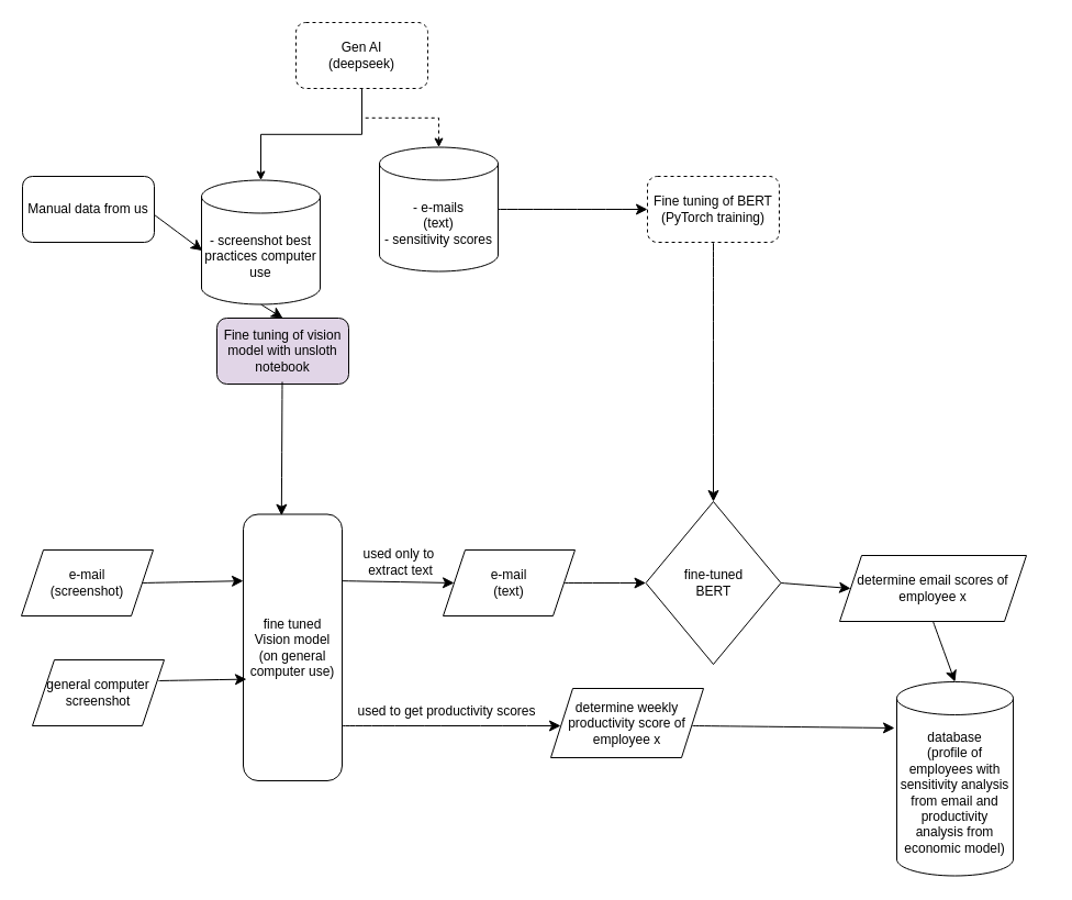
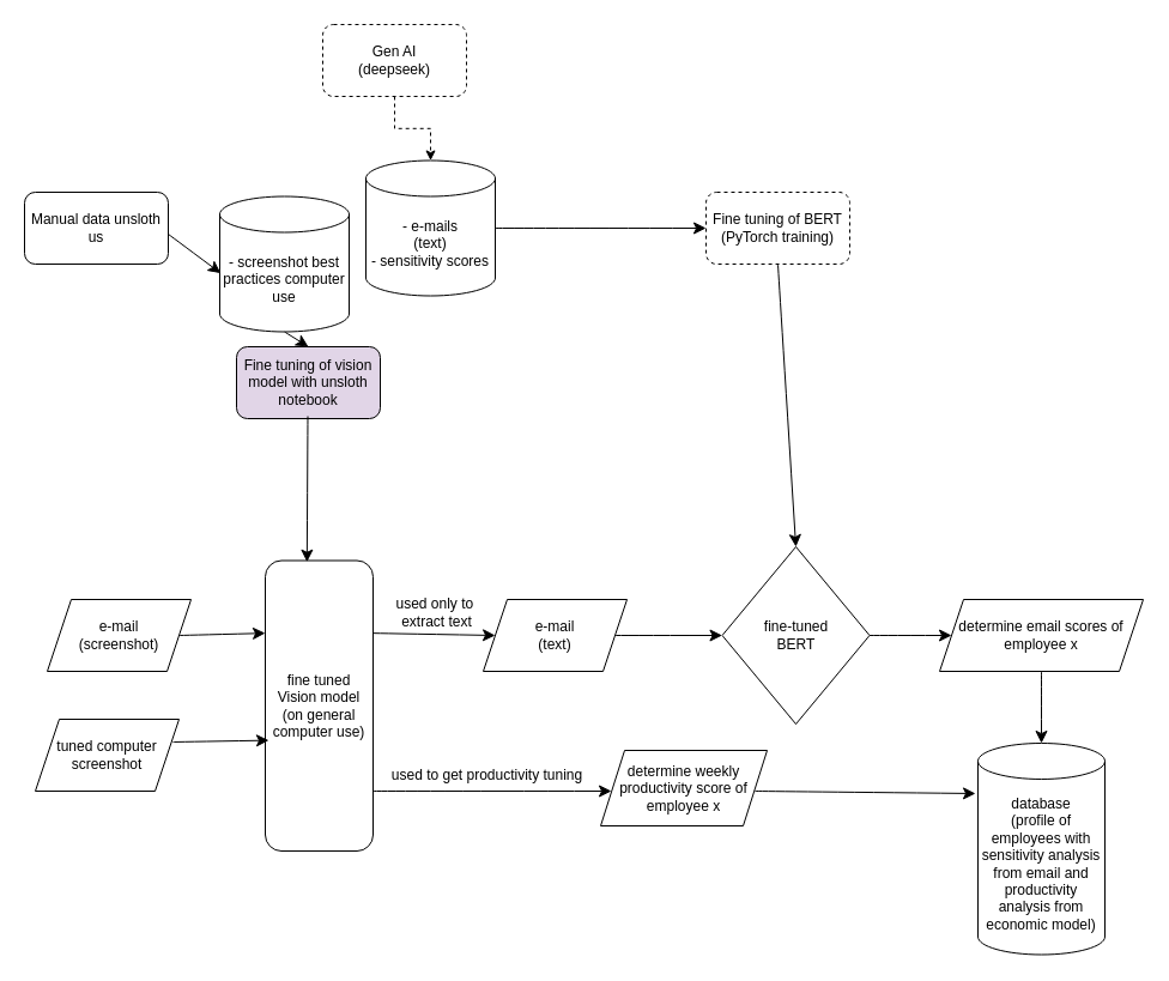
  <mxCell id="0" />
  <mxCell id="1" parent="0" />
- <mxCell id="2" style="edgeStyle=orthogonalEdgeStyle;rounded=0;orthogonalLoop=1;jettySize=auto;html=1;exitX=0.5;exitY=1;exitDx=0;exitDy=0;" edge="1" parent="1" source="4" target="27"><mxGeometry relative="1" as="geometry" /></mxCell>
  <mxCell id="3" style="edgeStyle=orthogonalEdgeStyle;rounded=0;orthogonalLoop=1;jettySize=auto;html=1;exitX=0.5;exitY=1;exitDx=0;exitDy=0;dashed=1;" edge="1" parent="1" source="4" target="5"><mxGeometry relative="1" as="geometry" /></mxCell>
  <mxCell id="4" value="Gen AI&lt;br&gt;(deepseek)" style="rounded=1;whiteSpace=wrap;html=1;dashed=1;" parent="1" vertex="1"><mxGeometry x="269" y="20" width="120" height="60" as="geometry" /></mxCell>
- <mxCell id="5" value="&lt;div&gt;- e-mails&lt;/div&gt;&lt;div&gt;(text)&lt;/div&gt;&lt;div&gt;- sensitivity scores&lt;/div&gt;" style="shape=cylinder3;whiteSpace=wrap;html=1;boundedLbl=1;backgroundOutline=1;size=15;" parent="1" vertex="1"><mxGeometry x="345" y="133.5" width="108" height="113" as="geometry" /></mxCell>
+ <mxCell id="5" value="&lt;div&gt;- e-mails&lt;/div&gt;&lt;div&gt;(text)&lt;/div&gt;&lt;div&gt;- sensitivity scores&lt;/div&gt;" style="shape=cylinder3;whiteSpace=wrap;html=1;boundedLbl=1;backgroundOutline=1;size=15;" parent="1" vertex="1"><mxGeometry x="305" y="133.5" width="108" height="113" as="geometry" /></mxCell>
  <mxCell id="6" value="Fine tuning of BERT&lt;br&gt;(PyTorch training)" style="rounded=1;whiteSpace=wrap;html=1;dashed=1;" parent="1" vertex="1"><mxGeometry x="589" y="160" width="120" height="60" as="geometry" /></mxCell>
  <mxCell id="7" value="" style="endArrow=classic;html=1;rounded=0;fontSize=12;startSize=8;endSize=8;curved=1;exitX=1;exitY=0.5;exitDx=0;exitDy=0;exitPerimeter=0;entryX=0;entryY=0.5;entryDx=0;entryDy=0;" parent="1" source="5" target="6" edge="1"><mxGeometry width="50" height="50" relative="1" as="geometry"><mxPoint x="560" y="362" as="sourcePoint" /><mxPoint x="610" y="312" as="targetPoint" /></mxGeometry></mxCell>
  <mxCell id="8" value="e-mail&lt;br&gt;(text)" style="shape=parallelogram;perimeter=parallelogramPerimeter;whiteSpace=wrap;html=1;fixedSize=1;" parent="1" vertex="1"><mxGeometry x="403" y="500" width="120" height="60" as="geometry" /></mxCell>
  <mxCell id="9" value="" style="endArrow=classic;html=1;rounded=0;fontSize=12;startSize=8;endSize=8;curved=1;exitX=1;exitY=0.5;exitDx=0;exitDy=0;entryX=0;entryY=0.5;entryDx=0;entryDy=0;" parent="1" source="8" target="12" edge="1"><mxGeometry width="50" height="50" relative="1" as="geometry"><mxPoint x="851" y="549.5" as="sourcePoint" /><mxPoint x="857" y="553" as="targetPoint" /></mxGeometry></mxCell>
  <mxCell id="10" value="&lt;div&gt;database&lt;/div&gt;&lt;div&gt;(profile of employees with sensitivity analysis from email and productivity analysis from economic model)&lt;br&gt;&lt;/div&gt;" style="shape=cylinder3;whiteSpace=wrap;html=1;boundedLbl=1;backgroundOutline=1;size=15;" parent="1" vertex="1"><mxGeometry x="816" y="620" width="106" height="176.5" as="geometry" /></mxCell>
  <mxCell id="11" value="" style="endArrow=classic;html=1;rounded=0;fontSize=12;startSize=8;endSize=8;curved=1;exitX=0.5;exitY=1;exitDx=0;exitDy=0;entryX=0.5;entryY=0;entryDx=0;entryDy=0;entryPerimeter=0;" parent="1" source="14" target="10" edge="1"><mxGeometry width="50" height="50" relative="1" as="geometry"><mxPoint x="869" y="426.5" as="sourcePoint" /><mxPoint x="919" y="376.5" as="targetPoint" /></mxGeometry></mxCell>
- <mxCell id="12" value="&lt;div&gt;fine-tuned&lt;/div&gt;&lt;div&gt;BERT&lt;/div&gt;" style="rhombus;whiteSpace=wrap;html=1;" parent="1" vertex="1"><mxGeometry x="587.5" y="456" width="123" height="148" as="geometry" /></mxCell>
+ <mxCell id="12" value="&lt;div&gt;fine-tuned&lt;/div&gt;&lt;div&gt;BERT&lt;/div&gt;" style="rhombus;whiteSpace=wrap;html=1;" parent="1" vertex="1"><mxGeometry x="602.5" y="456" width="123" height="148" as="geometry" /></mxCell>
  <mxCell id="13" value="" style="endArrow=classic;html=1;rounded=0;fontSize=12;startSize=8;endSize=8;curved=1;exitX=0.5;exitY=1;exitDx=0;exitDy=0;entryX=0.5;entryY=0;entryDx=0;entryDy=0;" parent="1" source="6" target="12" edge="1"><mxGeometry width="50" height="50" relative="1" as="geometry"><mxPoint x="560" y="362" as="sourcePoint" /><mxPoint x="610" y="312" as="targetPoint" /></mxGeometry></mxCell>
- <mxCell id="14" value="&lt;div&gt;determine email scores of employee x&lt;/div&gt;" style="shape=parallelogram;perimeter=parallelogramPerimeter;whiteSpace=wrap;html=1;fixedSize=1;" parent="1" vertex="1"><mxGeometry x="764" y="505" width="170" height="60" as="geometry" /></mxCell>
+ <mxCell id="14" value="&lt;div&gt;determine email scores of employee x&lt;/div&gt;" style="shape=parallelogram;perimeter=parallelogramPerimeter;whiteSpace=wrap;html=1;fixedSize=1;" parent="1" vertex="1"><mxGeometry x="784" y="500" width="170" height="60" as="geometry" /></mxCell>
  <mxCell id="15" value="" style="endArrow=classic;html=1;rounded=0;fontSize=12;startSize=8;endSize=8;curved=1;exitX=1;exitY=0.5;exitDx=0;exitDy=0;entryX=0;entryY=0.5;entryDx=0;entryDy=0;" parent="1" source="12" target="14" edge="1"><mxGeometry width="50" height="50" relative="1" as="geometry"><mxPoint x="560" y="362" as="sourcePoint" /><mxPoint x="610" y="312" as="targetPoint" /></mxGeometry></mxCell>
- <mxCell id="16" value="e-mail&lt;br&gt;(screenshot)" style="shape=parallelogram;perimeter=parallelogramPerimeter;whiteSpace=wrap;html=1;fixedSize=1;" parent="1" vertex="1"><mxGeometry x="19" y="500" width="120" height="60" as="geometry" /></mxCell>
+ <mxCell id="16" value="e-mail&lt;br&gt;(screenshot)" style="shape=parallelogram;perimeter=parallelogramPerimeter;whiteSpace=wrap;html=1;fixedSize=1;" parent="1" vertex="1"><mxGeometry x="39" y="500" width="120" height="60" as="geometry" /></mxCell>
  <mxCell id="17" value="" style="endArrow=classic;html=1;rounded=0;fontSize=12;startSize=8;endSize=8;curved=1;exitX=1;exitY=0.5;exitDx=0;exitDy=0;entryX=0;entryY=0.25;entryDx=0;entryDy=0;" parent="1" source="16" target="18" edge="1"><mxGeometry width="50" height="50" relative="1" as="geometry"><mxPoint x="550" y="475" as="sourcePoint" /><mxPoint x="198" y="564" as="targetPoint" /></mxGeometry></mxCell>
  <mxCell id="18" value="&lt;span style=&quot;background-color: transparent; color: light-dark(rgb(0, 0, 0), rgb(255, 255, 255));&quot;&gt;fine tuned Vision model&lt;/span&gt;&lt;div&gt;&lt;span style=&quot;background-color: transparent; color: light-dark(rgb(0, 0, 0), rgb(255, 255, 255));&quot;&gt;(on general computer use)&lt;/span&gt;&lt;/div&gt;" style="rounded=1;whiteSpace=wrap;html=1;" parent="1" vertex="1"><mxGeometry x="221" y="467.5" width="90" height="242.5" as="geometry" /></mxCell>
  <mxCell id="19" value="" style="endArrow=classic;html=1;rounded=0;fontSize=12;startSize=8;endSize=8;curved=1;exitX=1;exitY=0.25;exitDx=0;exitDy=0;entryX=0;entryY=0.5;entryDx=0;entryDy=0;" parent="1" source="18" target="8" edge="1"><mxGeometry width="50" height="50" relative="1" as="geometry"><mxPoint x="534" y="404" as="sourcePoint" /><mxPoint x="580" y="356" as="targetPoint" /></mxGeometry></mxCell>
- <mxCell id="20" value="general computer&lt;div&gt;screenshot&lt;/div&gt;" style="shape=parallelogram;perimeter=parallelogramPerimeter;whiteSpace=wrap;html=1;fixedSize=1;" vertex="1" parent="1"><mxGeometry x="29" y="600" width="120" height="60" as="geometry" /></mxCell>
+ <mxCell id="20" value="tuned computer&lt;div&gt;screenshot&lt;/div&gt;" style="shape=parallelogram;perimeter=parallelogramPerimeter;whiteSpace=wrap;html=1;fixedSize=1;" vertex="1" parent="1"><mxGeometry x="29" y="600" width="120" height="60" as="geometry" /></mxCell>
  <mxCell id="21" value="" style="endArrow=classic;html=1;rounded=0;fontSize=12;startSize=8;endSize=8;curved=1;exitX=1;exitY=0.5;exitDx=0;exitDy=0;entryX=0.033;entryY=0.619;entryDx=0;entryDy=0;entryPerimeter=0;" edge="1" parent="1" target="18"><mxGeometry width="50" height="50" relative="1" as="geometry"><mxPoint x="144" y="619" as="sourcePoint" /><mxPoint x="216" y="617" as="targetPoint" /></mxGeometry></mxCell>
  <mxCell id="22" value="" style="endArrow=classic;html=1;rounded=0;fontSize=12;startSize=8;endSize=8;curved=1;exitX=1;exitY=0.25;exitDx=0;exitDy=0;" edge="1" parent="1"><mxGeometry width="50" height="50" relative="1" as="geometry"><mxPoint x="311" y="660" as="sourcePoint" /><mxPoint x="510" y="660" as="targetPoint" /></mxGeometry></mxCell>
  <mxCell id="23" value="&lt;div&gt;determine weekly productivity score of employee x&lt;/div&gt;" style="shape=parallelogram;perimeter=parallelogramPerimeter;whiteSpace=wrap;html=1;fixedSize=1;" vertex="1" parent="1"><mxGeometry x="501" y="626" width="139" height="63" as="geometry" /></mxCell>
  <mxCell id="24" value="" style="endArrow=classic;html=1;rounded=0;fontSize=12;startSize=8;endSize=8;curved=1;exitX=1;exitY=0.25;exitDx=0;exitDy=0;" edge="1" parent="1"><mxGeometry width="50" height="50" relative="1" as="geometry"><mxPoint x="630" y="660" as="sourcePoint" /><mxPoint x="814" y="662" as="targetPoint" /></mxGeometry></mxCell>
  <mxCell id="25" value="used only to&amp;nbsp;&lt;div&gt;extract text&lt;/div&gt;" style="text;html=1;align=center;verticalAlign=middle;resizable=0;points=[];autosize=1;strokeColor=none;fillColor=none;" vertex="1" parent="1"><mxGeometry x="321" y="490" width="86" height="41" as="geometry" /></mxCell>
- <mxCell id="26" value="used to get productivity scores" style="text;html=1;align=center;verticalAlign=middle;resizable=0;points=[];autosize=1;strokeColor=none;fillColor=none;" vertex="1" parent="1"><mxGeometry x="316" y="634" width="180" height="26" as="geometry" /></mxCell>
+ <mxCell id="26" value="used to get productivity tuning" style="text;html=1;align=center;verticalAlign=middle;resizable=0;points=[];autosize=1;strokeColor=none;fillColor=none;" vertex="1" parent="1"><mxGeometry x="316" y="634" width="180" height="26" as="geometry" /></mxCell>
  <mxCell id="27" value="&lt;div&gt;- screenshot best practices computer use&lt;/div&gt;" style="shape=cylinder3;whiteSpace=wrap;html=1;boundedLbl=1;backgroundOutline=1;size=15;" vertex="1" parent="1"><mxGeometry x="183" y="163.5" width="108" height="113" as="geometry" /></mxCell>
- <mxCell id="28" value="Manual data from us" style="rounded=1;whiteSpace=wrap;html=1;" vertex="1" parent="1"><mxGeometry x="20" y="160" width="120" height="60" as="geometry" /></mxCell>
+ <mxCell id="28" value="Manual data unsloth us" style="rounded=1;whiteSpace=wrap;html=1;" vertex="1" parent="1"><mxGeometry x="20" y="160" width="120" height="60" as="geometry" /></mxCell>
  <mxCell id="29" value="" style="endArrow=classic;html=1;rounded=0;fontSize=12;startSize=8;endSize=8;curved=1;exitX=1;exitY=0.5;exitDx=0;exitDy=0;exitPerimeter=0;entryX=0.007;entryY=0.567;entryDx=0;entryDy=0;entryPerimeter=0;" edge="1" parent="1" target="27"><mxGeometry width="50" height="50" relative="1" as="geometry"><mxPoint x="140" y="195" as="sourcePoint" /><mxPoint x="276" y="195" as="targetPoint" /></mxGeometry></mxCell>
  <mxCell id="30" value="Fine tuning of vision model with unsloth notebook" style="rounded=1;whiteSpace=wrap;html=1;fillColor=#e1d5e7;" vertex="1" parent="1"><mxGeometry x="197" y="289" width="120" height="60" as="geometry" /></mxCell>
  <mxCell id="31" value="" style="endArrow=classic;html=1;rounded=0;fontSize=12;startSize=8;endSize=8;curved=1;exitX=0.5;exitY=1;exitDx=0;exitDy=0;exitPerimeter=0;entryX=0.5;entryY=0;entryDx=0;entryDy=0;" edge="1" parent="1" source="27" target="30"><mxGeometry width="50" height="50" relative="1" as="geometry"><mxPoint x="253" y="246.5" as="sourcePoint" /><mxPoint x="255" y="289" as="targetPoint" /></mxGeometry></mxCell>
  <mxCell id="32" value="" style="endArrow=classic;html=1;rounded=0;fontSize=12;startSize=8;endSize=8;curved=1;exitX=0.5;exitY=1;exitDx=0;exitDy=0;exitPerimeter=0;entryX=0.387;entryY=0.005;entryDx=0;entryDy=0;entryPerimeter=0;" edge="1" parent="1" target="18"><mxGeometry width="50" height="50" relative="1" as="geometry"><mxPoint x="256.5" y="347" as="sourcePoint" /><mxPoint x="256.5" y="389" as="targetPoint" /></mxGeometry></mxCell>
